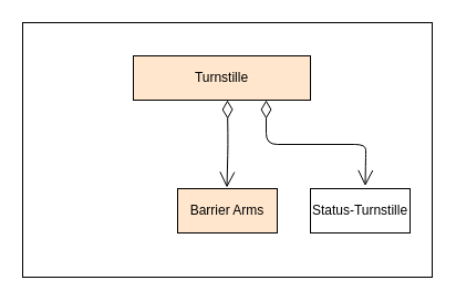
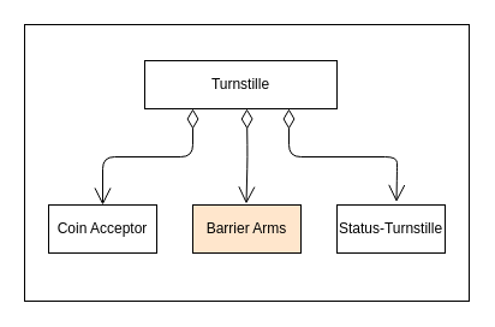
  <mxCell id="0" />
  <mxCell id="1" parent="0" />
  <mxCell id="2" value="" style="rounded=0;whiteSpace=wrap;html=1;" vertex="1" parent="1"><mxGeometry x="20" y="20" width="370" height="230" as="geometry" /></mxCell>
- <mxCell id="3" value="Turnstille" style="fontStyle=0;html=1;whiteSpace=wrap;fillColor=#ffe6cc;" vertex="1" parent="1"><mxGeometry x="120" y="50" width="160" height="40" as="geometry" /></mxCell>
+ <mxCell id="3" value="Turnstille" style="fontStyle=0;html=1;whiteSpace=wrap;" vertex="1" parent="1"><mxGeometry x="120" y="50" width="160" height="40" as="geometry" /></mxCell>
+ <mxCell id="4" value="Coin Acceptor" style="fontStyle=0;html=1;whiteSpace=wrap;" vertex="1" parent="1"><mxGeometry x="40" y="170" width="90" height="40" as="geometry" /></mxCell>
+ <mxCell id="5" value="" style="endArrow=open;html=1;endSize=12;startArrow=diamondThin;startSize=14;startFill=0;edgeStyle=orthogonalEdgeStyle;align=left;verticalAlign=bottom;entryX=0.5;entryY=0;entryDx=0;entryDy=0;exitX=0.25;exitY=1;exitDx=0;exitDy=0;" edge="1" parent="1" source="3" target="4"><mxGeometry x="0.407" y="-43" relative="1" as="geometry"><mxPoint x="140" y="90" as="sourcePoint" /><mxPoint x="330" y="90" as="targetPoint" /><Array as="points"><mxPoint x="160" y="130" /><mxPoint x="85" y="130" /></Array><mxPoint x="28" y="-40" as="offset" /></mxGeometry></mxCell>
  <mxCell id="6" value="&lt;div&gt;Barrier Arms&lt;/div&gt;" style="fontStyle=0;html=1;whiteSpace=wrap;fillColor=#ffe6cc;" vertex="1" parent="1"><mxGeometry x="160" y="170" width="90" height="40" as="geometry" /></mxCell>
  <mxCell id="7" value="Status-Turnstille" style="fontStyle=0;html=1;whiteSpace=wrap;" vertex="1" parent="1"><mxGeometry x="280" y="170" width="90" height="40" as="geometry" /></mxCell>
  <mxCell id="8" value="" style="endArrow=open;html=1;endSize=12;startArrow=diamondThin;startSize=14;startFill=0;edgeStyle=orthogonalEdgeStyle;align=left;verticalAlign=bottom;entryX=0.55;entryY=-0.062;entryDx=0;entryDy=0;entryPerimeter=0;" edge="1" parent="1" target="7"><mxGeometry x="0.407" y="-43" relative="1" as="geometry"><mxPoint x="240" y="90" as="sourcePoint" /><mxPoint x="330" y="162" as="targetPoint" /><Array as="points"><mxPoint x="240" y="130" /><mxPoint x="330" y="130" /><mxPoint x="330" y="140" /><mxPoint x="330" y="140" /></Array><mxPoint x="28" y="-40" as="offset" /></mxGeometry></mxCell>
  <mxCell id="9" value="" style="endArrow=open;html=1;endSize=12;startArrow=diamondThin;startSize=14;startFill=0;edgeStyle=orthogonalEdgeStyle;align=left;verticalAlign=bottom;entryX=0.439;entryY=0;entryDx=0;entryDy=0;entryPerimeter=0;" edge="1" parent="1"><mxGeometry relative="1" as="geometry"><mxPoint x="205" y="90" as="sourcePoint" /><mxPoint x="204.51" y="169" as="targetPoint" /></mxGeometry></mxCell>
